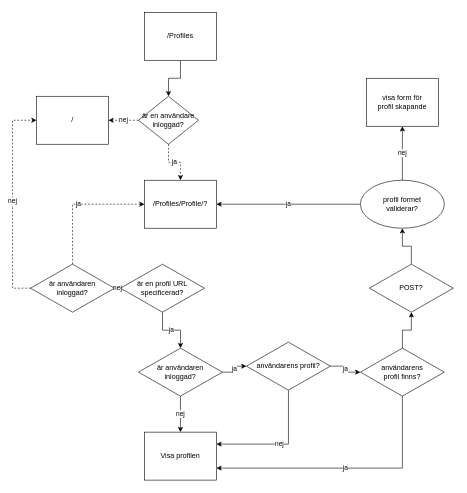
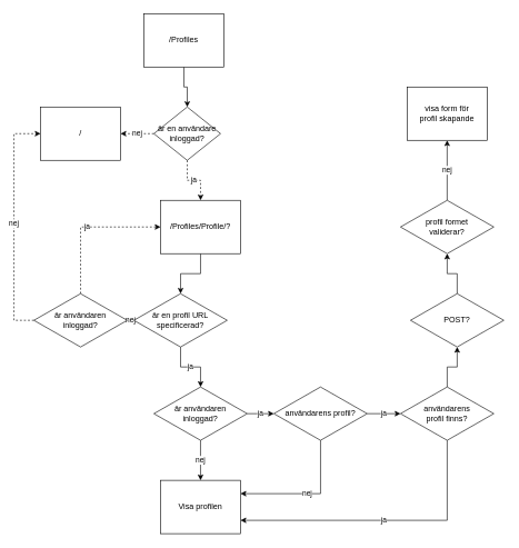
  <mxCell id="0" />
  <mxCell id="1" parent="0" />
  <mxCell id="2" value="" style="edgeStyle=orthogonalEdgeStyle;rounded=0;orthogonalLoop=1;jettySize=auto;html=1;" edge="1" parent="1" source="3" target="8"><mxGeometry relative="1" as="geometry" /></mxCell>
- <mxCell id="3" value="/Profiles" style="rounded=0;whiteSpace=wrap;html=1;" vertex="1" parent="1"><mxGeometry x="240.06" y="20" width="120" height="80" as="geometry" /></mxCell>
+ <mxCell id="3" value="/Profiles" style="rounded=0;whiteSpace=wrap;html=1;" vertex="1" parent="1"><mxGeometry x="215.06" y="20" width="120" height="80" as="geometry" /></mxCell>
+ <mxCell id="4" value="" style="edgeStyle=orthogonalEdgeStyle;rounded=0;orthogonalLoop=1;jettySize=auto;html=1;" edge="1" parent="1" source="5" target="12"><mxGeometry relative="1" as="geometry"><mxPoint x="300.06" y="460" as="targetPoint" /></mxGeometry></mxCell>
  <mxCell id="5" value="/Profiles/Profile/?" style="rounded=0;whiteSpace=wrap;html=1;" vertex="1" parent="1"><mxGeometry x="240.06" y="300" width="120" height="80" as="geometry" /></mxCell>
  <mxCell id="6" value="ja" style="edgeStyle=orthogonalEdgeStyle;rounded=0;orthogonalLoop=1;jettySize=auto;html=1;dashed=1;" edge="1" parent="1" source="8" target="5"><mxGeometry relative="1" as="geometry" /></mxCell>
  <mxCell id="7" value="nej" style="edgeStyle=orthogonalEdgeStyle;rounded=0;orthogonalLoop=1;jettySize=auto;html=1;dashed=1;" edge="1" parent="1" source="8" target="9"><mxGeometry relative="1" as="geometry" /></mxCell>
  <mxCell id="8" value="är en användare&lt;br&gt;inloggad?" style="rhombus;whiteSpace=wrap;html=1;rounded=0;" vertex="1" parent="1"><mxGeometry x="230.06" y="160" width="100" height="80" as="geometry" /></mxCell>
  <mxCell id="9" value="/" style="whiteSpace=wrap;html=1;rounded=0;" vertex="1" parent="1"><mxGeometry x="60.06" y="160" width="120" height="80" as="geometry" /></mxCell>
  <mxCell id="10" value="nej" style="edgeStyle=orthogonalEdgeStyle;rounded=0;orthogonalLoop=1;jettySize=auto;html=1;" edge="1" parent="1" source="12" target="15"><mxGeometry relative="1" as="geometry"><mxPoint x="420.06" y="480" as="targetPoint" /></mxGeometry></mxCell>
  <mxCell id="11" value="ja" style="edgeStyle=orthogonalEdgeStyle;rounded=0;orthogonalLoop=1;jettySize=auto;html=1;" edge="1" parent="1" source="12" target="18"><mxGeometry relative="1" as="geometry"><mxPoint x="300.06" y="560" as="targetPoint" /></mxGeometry></mxCell>
  <mxCell id="12" value="är en profil URL&lt;br&gt;specificerad?" style="rhombus;whiteSpace=wrap;html=1;rounded=0;" vertex="1" parent="1"><mxGeometry x="200.06" y="440" width="140" height="80" as="geometry" /></mxCell>
  <mxCell id="13" value="nej" style="edgeStyle=orthogonalEdgeStyle;rounded=0;orthogonalLoop=1;jettySize=auto;html=1;entryX=0;entryY=0.5;entryDx=0;entryDy=0;dashed=1;" edge="1" parent="1" source="15" target="9"><mxGeometry relative="1" as="geometry"><mxPoint x="600.06" y="480" as="targetPoint" /><Array as="points"><mxPoint x="20.06" y="480" /><mxPoint x="20.06" y="200" /></Array></mxGeometry></mxCell>
  <mxCell id="14" value="ja" style="edgeStyle=orthogonalEdgeStyle;rounded=0;orthogonalLoop=1;jettySize=auto;html=1;entryX=0;entryY=0.5;entryDx=0;entryDy=0;dashed=1;" edge="1" parent="1" source="15" target="5"><mxGeometry relative="1" as="geometry"><mxPoint x="320.06" y="340" as="targetPoint" /><Array as="points"><mxPoint x="120.06" y="340" /></Array></mxGeometry></mxCell>
  <mxCell id="15" value="är användaren&lt;br&gt;inloggad?" style="rhombus;whiteSpace=wrap;html=1;rounded=0;" vertex="1" parent="1"><mxGeometry x="50.06" y="440" width="140" height="80" as="geometry" /></mxCell>
  <mxCell id="16" value="ja" style="edgeStyle=orthogonalEdgeStyle;rounded=0;orthogonalLoop=1;jettySize=auto;html=1;" edge="1" parent="1" source="18" target="21"><mxGeometry relative="1" as="geometry" /></mxCell>
  <mxCell id="17" value="nej" style="edgeStyle=orthogonalEdgeStyle;rounded=0;orthogonalLoop=1;jettySize=auto;html=1;" edge="1" parent="1" source="18" target="25"><mxGeometry relative="1" as="geometry" /></mxCell>
  <mxCell id="18" value="är användaren&lt;br&gt;inloggad?" style="rhombus;whiteSpace=wrap;html=1;rounded=0;" vertex="1" parent="1"><mxGeometry x="230.06" y="580" width="140" height="80" as="geometry" /></mxCell>
  <mxCell id="19" value="ja" style="edgeStyle=orthogonalEdgeStyle;rounded=0;orthogonalLoop=1;jettySize=auto;html=1;" edge="1" parent="1" source="21" target="24"><mxGeometry relative="1" as="geometry" /></mxCell>
  <mxCell id="20" value="nej" style="edgeStyle=orthogonalEdgeStyle;rounded=0;orthogonalLoop=1;jettySize=auto;html=1;entryX=1;entryY=0.25;entryDx=0;entryDy=0;" edge="1" parent="1" source="21" target="25"><mxGeometry relative="1" as="geometry"><Array as="points"><mxPoint x="480.06" y="740" /></Array></mxGeometry></mxCell>
- <mxCell id="21" value="användarens profil?" style="rhombus;whiteSpace=wrap;html=1;rounded=0;" vertex="1" parent="1"><mxGeometry x="410.06" y="570" width="140" height="80" as="geometry" /></mxCell>
+ <mxCell id="21" value="användarens profil?" style="rhombus;whiteSpace=wrap;html=1;rounded=0;" vertex="1" parent="1"><mxGeometry x="410.06" y="580" width="140" height="80" as="geometry" /></mxCell>
  <mxCell id="22" value="ja" style="edgeStyle=orthogonalEdgeStyle;rounded=0;orthogonalLoop=1;jettySize=auto;html=1;entryX=1;entryY=0.75;entryDx=0;entryDy=0;" edge="1" parent="1" source="24" target="25"><mxGeometry relative="1" as="geometry"><mxPoint x="560.06" y="730" as="targetPoint" /><Array as="points"><mxPoint x="670.06" y="780" /></Array></mxGeometry></mxCell>
  <mxCell id="23" value="" style="edgeStyle=orthogonalEdgeStyle;rounded=0;orthogonalLoop=1;jettySize=auto;html=1;" edge="1" parent="1" source="24" target="27"><mxGeometry relative="1" as="geometry" /></mxCell>
  <mxCell id="24" value="användarens&lt;br&gt;profil finns?" style="rhombus;whiteSpace=wrap;html=1;rounded=0;" vertex="1" parent="1"><mxGeometry x="600.06" y="580" width="140" height="80" as="geometry" /></mxCell>
  <mxCell id="25" value="Visa profilen" style="whiteSpace=wrap;html=1;rounded=0;" vertex="1" parent="1"><mxGeometry x="240.06" y="720" width="120" height="80" as="geometry" /></mxCell>
  <mxCell id="26" value="" style="edgeStyle=orthogonalEdgeStyle;rounded=0;orthogonalLoop=1;jettySize=auto;html=1;" edge="1" parent="1" source="27" target="30"><mxGeometry relative="1" as="geometry" /></mxCell>
  <mxCell id="27" value="POST?" style="rhombus;whiteSpace=wrap;html=1;rounded=0;" vertex="1" parent="1"><mxGeometry x="615.06" y="440" width="140" height="80" as="geometry" /></mxCell>
- <mxCell id="28" value="ja" style="edgeStyle=orthogonalEdgeStyle;rounded=0;orthogonalLoop=1;jettySize=auto;html=1;entryX=1;entryY=0.5;entryDx=0;entryDy=0;" edge="1" parent="1" source="30" target="5"><mxGeometry relative="1" as="geometry"><mxPoint x="370.06" y="340" as="targetPoint" /></mxGeometry></mxCell>
  <mxCell id="29" value="nej" style="edgeStyle=orthogonalEdgeStyle;rounded=0;orthogonalLoop=1;jettySize=auto;html=1;" edge="1" parent="1" source="30" target="31"><mxGeometry relative="1" as="geometry" /></mxCell>
- <mxCell id="30" value="profil formet&lt;br&gt;validerar?" style="ellipse;whiteSpace=wrap;html=1;" vertex="1" parent="1"><mxGeometry x="600.06" y="300" width="140" height="80" as="geometry" /></mxCell>
+ <mxCell id="30" value="profil formet&lt;br&gt;validerar?" style="rhombus;whiteSpace=wrap;html=1;rounded=0;" vertex="1" parent="1"><mxGeometry x="600.06" y="300" width="140" height="80" as="geometry" /></mxCell>
  <mxCell id="31" value="visa form för&lt;br&gt;profil skapande" style="whiteSpace=wrap;html=1;rounded=0;" vertex="1" parent="1"><mxGeometry x="610.06" y="130" width="120" height="80" as="geometry" /></mxCell>
